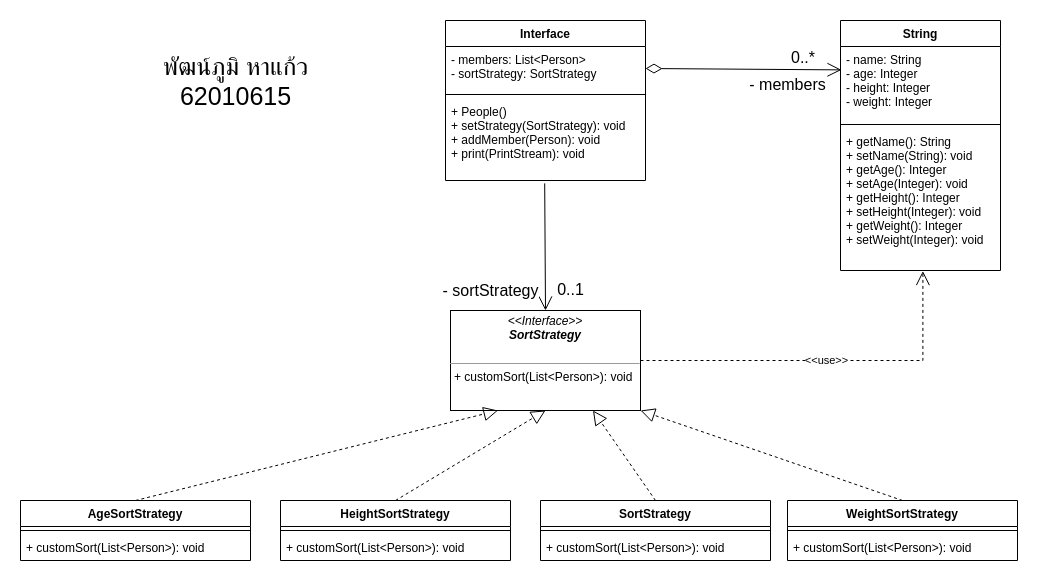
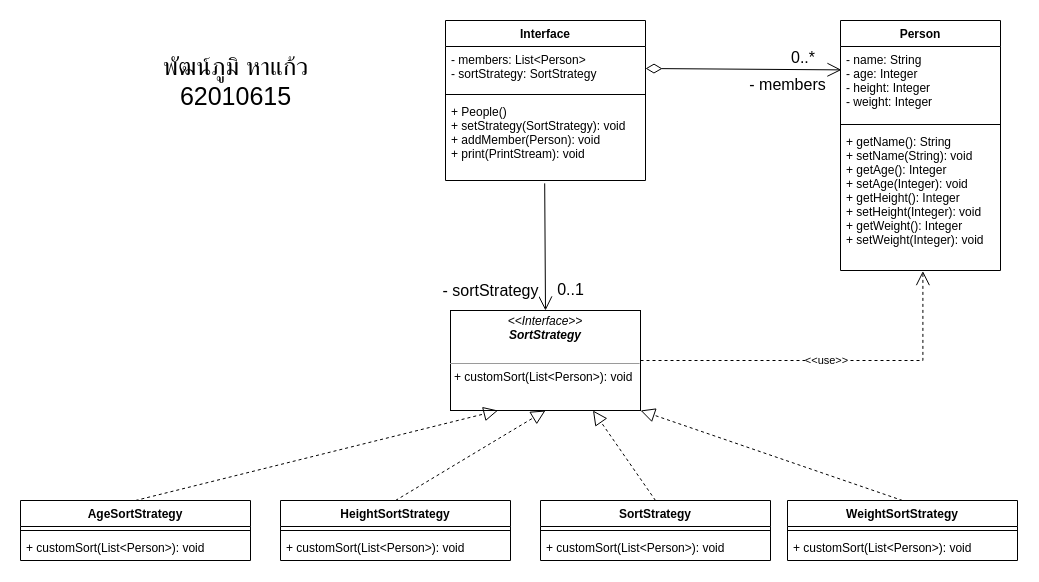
  <mxCell id="0" />
  <mxCell id="1" parent="0" />
  <mxCell id="2" value="&lt;p style=&quot;margin: 0px ; margin-top: 4px ; text-align: center&quot;&gt;&lt;i&gt;&amp;lt;&amp;lt;Interface&amp;gt;&amp;gt;&lt;/i&gt;&lt;br&gt;&lt;b&gt;&lt;i&gt;SortStrategy&lt;/i&gt;&lt;/b&gt;&lt;/p&gt;&lt;p style=&quot;margin: 0px ; margin-left: 4px&quot;&gt;&lt;br&gt;&lt;/p&gt;&lt;hr size=&quot;1&quot;&gt;&lt;p style=&quot;margin: 0px ; margin-left: 4px&quot;&gt;+ customSort(List&amp;lt;Person&amp;gt;): void&lt;br&gt;&lt;/p&gt;" style="verticalAlign=top;align=left;overflow=fill;fontSize=12;fontFamily=Helvetica;html=1;" parent="1" vertex="1"><mxGeometry x="450" y="310" width="190" height="100" as="geometry" /></mxCell>
  <mxCell id="3" value="AgeSortStrategy" style="swimlane;fontStyle=1;align=center;verticalAlign=top;childLayout=stackLayout;horizontal=1;startSize=26;horizontalStack=0;resizeParent=1;resizeParentMax=0;resizeLast=0;collapsible=1;marginBottom=0;" parent="1" vertex="1"><mxGeometry x="20" y="500" width="230" height="60" as="geometry" /></mxCell>
  <mxCell id="4" value="" style="line;strokeWidth=1;fillColor=none;align=left;verticalAlign=middle;spacingTop=-1;spacingLeft=3;spacingRight=3;rotatable=0;labelPosition=right;points=[];portConstraint=eastwest;" parent="3" vertex="1"><mxGeometry y="26" width="230" height="8" as="geometry" /></mxCell>
  <mxCell id="5" value="+ customSort(List&lt;Person&gt;): void" style="text;strokeColor=none;fillColor=none;align=left;verticalAlign=top;spacingLeft=4;spacingRight=4;overflow=hidden;rotatable=0;points=[[0,0.5],[1,0.5]];portConstraint=eastwest;" parent="3" vertex="1"><mxGeometry y="34" width="230" height="26" as="geometry" /></mxCell>
  <mxCell id="6" value="HeightSortStrategy" style="swimlane;fontStyle=1;align=center;verticalAlign=top;childLayout=stackLayout;horizontal=1;startSize=26;horizontalStack=0;resizeParent=1;resizeParentMax=0;resizeLast=0;collapsible=1;marginBottom=0;" parent="1" vertex="1"><mxGeometry x="280" y="500" width="230" height="60" as="geometry" /></mxCell>
  <mxCell id="7" value="" style="line;strokeWidth=1;fillColor=none;align=left;verticalAlign=middle;spacingTop=-1;spacingLeft=3;spacingRight=3;rotatable=0;labelPosition=right;points=[];portConstraint=eastwest;" parent="6" vertex="1"><mxGeometry y="26" width="230" height="8" as="geometry" /></mxCell>
  <mxCell id="8" value="+ customSort(List&lt;Person&gt;): void" style="text;strokeColor=none;fillColor=none;align=left;verticalAlign=top;spacingLeft=4;spacingRight=4;overflow=hidden;rotatable=0;points=[[0,0.5],[1,0.5]];portConstraint=eastwest;" parent="6" vertex="1"><mxGeometry y="34" width="230" height="26" as="geometry" /></mxCell>
  <mxCell id="9" value="SortStrategy" style="swimlane;fontStyle=1;align=center;verticalAlign=top;childLayout=stackLayout;horizontal=1;startSize=26;horizontalStack=0;resizeParent=1;resizeParentMax=0;resizeLast=0;collapsible=1;marginBottom=0;" parent="1" vertex="1"><mxGeometry x="540" y="500" width="230" height="60" as="geometry" /></mxCell>
  <mxCell id="10" value="" style="line;strokeWidth=1;fillColor=none;align=left;verticalAlign=middle;spacingTop=-1;spacingLeft=3;spacingRight=3;rotatable=0;labelPosition=right;points=[];portConstraint=eastwest;" parent="9" vertex="1"><mxGeometry y="26" width="230" height="8" as="geometry" /></mxCell>
  <mxCell id="11" value="+ customSort(List&lt;Person&gt;): void" style="text;strokeColor=none;fillColor=none;align=left;verticalAlign=top;spacingLeft=4;spacingRight=4;overflow=hidden;rotatable=0;points=[[0,0.5],[1,0.5]];portConstraint=eastwest;" parent="9" vertex="1"><mxGeometry y="34" width="230" height="26" as="geometry" /></mxCell>
  <mxCell id="12" value="WeightSortStrategy" style="swimlane;fontStyle=1;align=center;verticalAlign=top;childLayout=stackLayout;horizontal=1;startSize=26;horizontalStack=0;resizeParent=1;resizeParentMax=0;resizeLast=0;collapsible=1;marginBottom=0;" parent="1" vertex="1"><mxGeometry x="787" y="500" width="230" height="60" as="geometry" /></mxCell>
  <mxCell id="13" value="" style="line;strokeWidth=1;fillColor=none;align=left;verticalAlign=middle;spacingTop=-1;spacingLeft=3;spacingRight=3;rotatable=0;labelPosition=right;points=[];portConstraint=eastwest;" parent="12" vertex="1"><mxGeometry y="26" width="230" height="8" as="geometry" /></mxCell>
  <mxCell id="14" value="+ customSort(List&lt;Person&gt;): void" style="text;strokeColor=none;fillColor=none;align=left;verticalAlign=top;spacingLeft=4;spacingRight=4;overflow=hidden;rotatable=0;points=[[0,0.5],[1,0.5]];portConstraint=eastwest;" parent="12" vertex="1"><mxGeometry y="34" width="230" height="26" as="geometry" /></mxCell>
  <mxCell id="15" value="" style="endArrow=block;dashed=1;endFill=0;endSize=12;html=1;rounded=0;exitX=0.5;exitY=0;exitDx=0;exitDy=0;entryX=0.25;entryY=1;entryDx=0;entryDy=0;" parent="1" source="3" target="2" edge="1"><mxGeometry width="160" relative="1" as="geometry"><mxPoint x="170" y="470" as="sourcePoint" /><mxPoint x="580" y="440" as="targetPoint" /></mxGeometry></mxCell>
  <mxCell id="16" value="" style="endArrow=block;dashed=1;endFill=0;endSize=12;html=1;rounded=0;exitX=0.5;exitY=0;exitDx=0;exitDy=0;entryX=0.5;entryY=1;entryDx=0;entryDy=0;" parent="1" source="6" target="2" edge="1"><mxGeometry width="160" relative="1" as="geometry"><mxPoint x="440" y="470" as="sourcePoint" /><mxPoint x="600" y="470" as="targetPoint" /></mxGeometry></mxCell>
  <mxCell id="17" value="" style="endArrow=block;dashed=1;endFill=0;endSize=12;html=1;rounded=0;exitX=0.5;exitY=0;exitDx=0;exitDy=0;entryX=0.75;entryY=1;entryDx=0;entryDy=0;" parent="1" source="9" target="2" edge="1"><mxGeometry width="160" relative="1" as="geometry"><mxPoint x="590" y="450" as="sourcePoint" /><mxPoint x="750" y="450" as="targetPoint" /></mxGeometry></mxCell>
  <mxCell id="18" value="" style="endArrow=block;dashed=1;endFill=0;endSize=12;html=1;rounded=0;exitX=0.5;exitY=0;exitDx=0;exitDy=0;entryX=1;entryY=1;entryDx=0;entryDy=0;" parent="1" source="12" target="2" edge="1"><mxGeometry width="160" relative="1" as="geometry"><mxPoint x="830" y="420" as="sourcePoint" /><mxPoint x="990" y="420" as="targetPoint" /></mxGeometry></mxCell>
- <mxCell id="19" value="String" style="swimlane;fontStyle=1;align=center;verticalAlign=top;childLayout=stackLayout;horizontal=1;startSize=26;horizontalStack=0;resizeParent=1;resizeParentMax=0;resizeLast=0;collapsible=1;marginBottom=0;" parent="1" vertex="1"><mxGeometry x="840" y="20" width="160" height="250" as="geometry" /></mxCell>
+ <mxCell id="19" value="Person" style="swimlane;fontStyle=1;align=center;verticalAlign=top;childLayout=stackLayout;horizontal=1;startSize=26;horizontalStack=0;resizeParent=1;resizeParentMax=0;resizeLast=0;collapsible=1;marginBottom=0;" parent="1" vertex="1"><mxGeometry x="840" y="20" width="160" height="250" as="geometry" /></mxCell>
  <mxCell id="20" value="- name: String&#10;- age: Integer&#10;- height: Integer&#10;- weight: Integer" style="text;strokeColor=none;fillColor=none;align=left;verticalAlign=top;spacingLeft=4;spacingRight=4;overflow=hidden;rotatable=0;points=[[0,0.5],[1,0.5]];portConstraint=eastwest;" parent="19" vertex="1"><mxGeometry y="26" width="160" height="74" as="geometry" /></mxCell>
  <mxCell id="21" value="" style="line;strokeWidth=1;fillColor=none;align=left;verticalAlign=middle;spacingTop=-1;spacingLeft=3;spacingRight=3;rotatable=0;labelPosition=right;points=[];portConstraint=eastwest;" parent="19" vertex="1"><mxGeometry y="100" width="160" height="8" as="geometry" /></mxCell>
  <mxCell id="22" value="+ getName(): String&#10;+ setName(String): void&#10;+ getAge(): Integer&#10;+ setAge(Integer): void&#10;+ getHeight(): Integer&#10;+ setHeight(Integer): void&#10;+ getWeight(): Integer&#10;+ setWeight(Integer): void" style="text;strokeColor=none;fillColor=none;align=left;verticalAlign=top;spacingLeft=4;spacingRight=4;overflow=hidden;rotatable=0;points=[[0,0.5],[1,0.5]];portConstraint=eastwest;" parent="19" vertex="1"><mxGeometry y="108" width="160" height="142" as="geometry" /></mxCell>
  <mxCell id="23" value="Interface" style="swimlane;fontStyle=1;align=center;verticalAlign=top;childLayout=stackLayout;horizontal=1;startSize=26;horizontalStack=0;resizeParent=1;resizeParentMax=0;resizeLast=0;collapsible=1;marginBottom=0;" parent="1" vertex="1"><mxGeometry x="445" y="20" width="200" height="160" as="geometry" /></mxCell>
  <mxCell id="24" value="- members: List&lt;Person&gt;&#10;- sortStrategy: SortStrategy" style="text;strokeColor=none;fillColor=none;align=left;verticalAlign=top;spacingLeft=4;spacingRight=4;overflow=hidden;rotatable=0;points=[[0,0.5],[1,0.5]];portConstraint=eastwest;" parent="23" vertex="1"><mxGeometry y="26" width="200" height="44" as="geometry" /></mxCell>
  <mxCell id="25" value="" style="line;strokeWidth=1;fillColor=none;align=left;verticalAlign=middle;spacingTop=-1;spacingLeft=3;spacingRight=3;rotatable=0;labelPosition=right;points=[];portConstraint=eastwest;" parent="23" vertex="1"><mxGeometry y="70" width="200" height="8" as="geometry" /></mxCell>
  <mxCell id="26" value="+ People()&#10;+ setStrategy(SortStrategy): void&#10;+ addMember(Person): void&#10;+ print(PrintStream): void" style="text;strokeColor=none;fillColor=none;align=left;verticalAlign=top;spacingLeft=4;spacingRight=4;overflow=hidden;rotatable=0;points=[[0,0.5],[1,0.5]];portConstraint=eastwest;" parent="23" vertex="1"><mxGeometry y="78" width="200" height="82" as="geometry" /></mxCell>
  <mxCell id="27" value="&lt;font style=&quot;font-size: 16px&quot;&gt;0..*&lt;/font&gt;" style="endArrow=open;html=1;endSize=12;startArrow=diamondThin;startSize=14;startFill=0;align=left;verticalAlign=bottom;rounded=0;exitX=1;exitY=0.5;exitDx=0;exitDy=0;entryX=0.006;entryY=0.316;entryDx=0;entryDy=0;entryPerimeter=0;" parent="1" source="24" target="20" edge="1"><mxGeometry x="0.48" relative="1" as="geometry"><mxPoint x="-60" y="474" as="sourcePoint" /><mxPoint x="550" y="68" as="targetPoint" /><mxPoint x="-1" as="offset" /></mxGeometry></mxCell>
  <mxCell id="28" value="- members" style="edgeLabel;html=1;align=center;verticalAlign=middle;resizable=0;points=[];fontSize=16;" parent="27" vertex="1" connectable="0"><mxGeometry x="0.741" y="-1" relative="1" as="geometry"><mxPoint x="-29" y="13" as="offset" /></mxGeometry></mxCell>
  <mxCell id="29" value="" style="endArrow=open;endFill=1;endSize=12;html=1;rounded=0;exitX=0.496;exitY=1.035;exitDx=0;exitDy=0;exitPerimeter=0;entryX=0.5;entryY=0;entryDx=0;entryDy=0;" parent="1" source="26" target="2" edge="1"><mxGeometry width="160" relative="1" as="geometry"><mxPoint x="480" y="260" as="sourcePoint" /><mxPoint x="640" y="260" as="targetPoint" /></mxGeometry></mxCell>
  <mxCell id="30" value="- sortStrategy" style="edgeLabel;html=1;align=center;verticalAlign=middle;resizable=0;points=[];fontSize=16;" parent="29" vertex="1" connectable="0"><mxGeometry x="0.685" y="1" relative="1" as="geometry"><mxPoint x="-56" as="offset" /></mxGeometry></mxCell>
  <mxCell id="31" value="0..1" style="edgeLabel;html=1;align=center;verticalAlign=middle;resizable=0;points=[];fontSize=16;" parent="29" vertex="1" connectable="0"><mxGeometry x="0.663" y="-1" relative="1" as="geometry"><mxPoint x="26" as="offset" /></mxGeometry></mxCell>
  <mxCell id="32" value="&lt;font style=&quot;font-size: 25px&quot;&gt;พัฒน์ภูมิ หาแก้ว&lt;br&gt;62010615&lt;/font&gt;" style="text;html=1;align=center;verticalAlign=middle;resizable=0;points=[];autosize=1;strokeColor=none;fillColor=none;" parent="1" vertex="1"><mxGeometry x="145" y="60" width="180" height="40" as="geometry" /></mxCell>
  <mxCell id="33" value="&amp;lt;&amp;lt;use&amp;gt;&amp;gt;" style="endArrow=open;endSize=12;dashed=1;html=1;rounded=0;exitX=1;exitY=0.5;exitDx=0;exitDy=0;edgeStyle=orthogonalEdgeStyle;entryX=0.515;entryY=1.004;entryDx=0;entryDy=0;entryPerimeter=0;" edge="1" parent="1" source="2" target="22"><mxGeometry width="160" relative="1" as="geometry"><mxPoint x="680" y="350" as="sourcePoint" /><mxPoint x="920" y="280" as="targetPoint" /></mxGeometry></mxCell>
